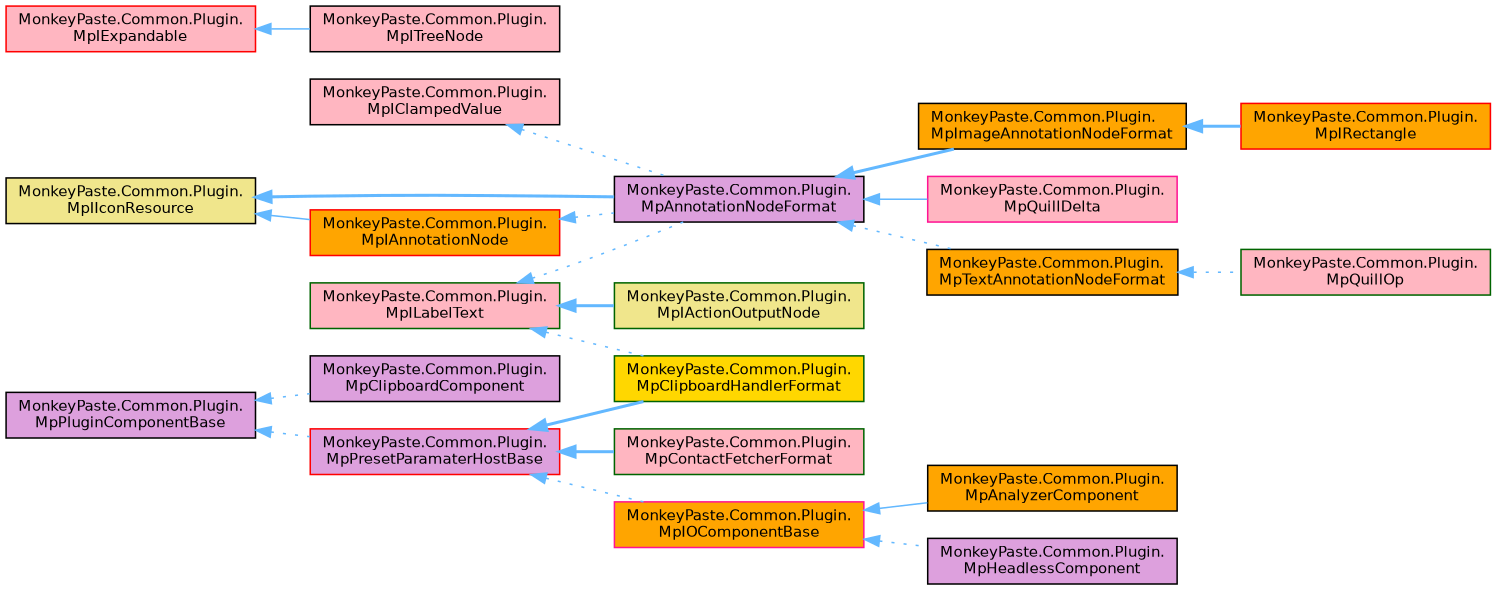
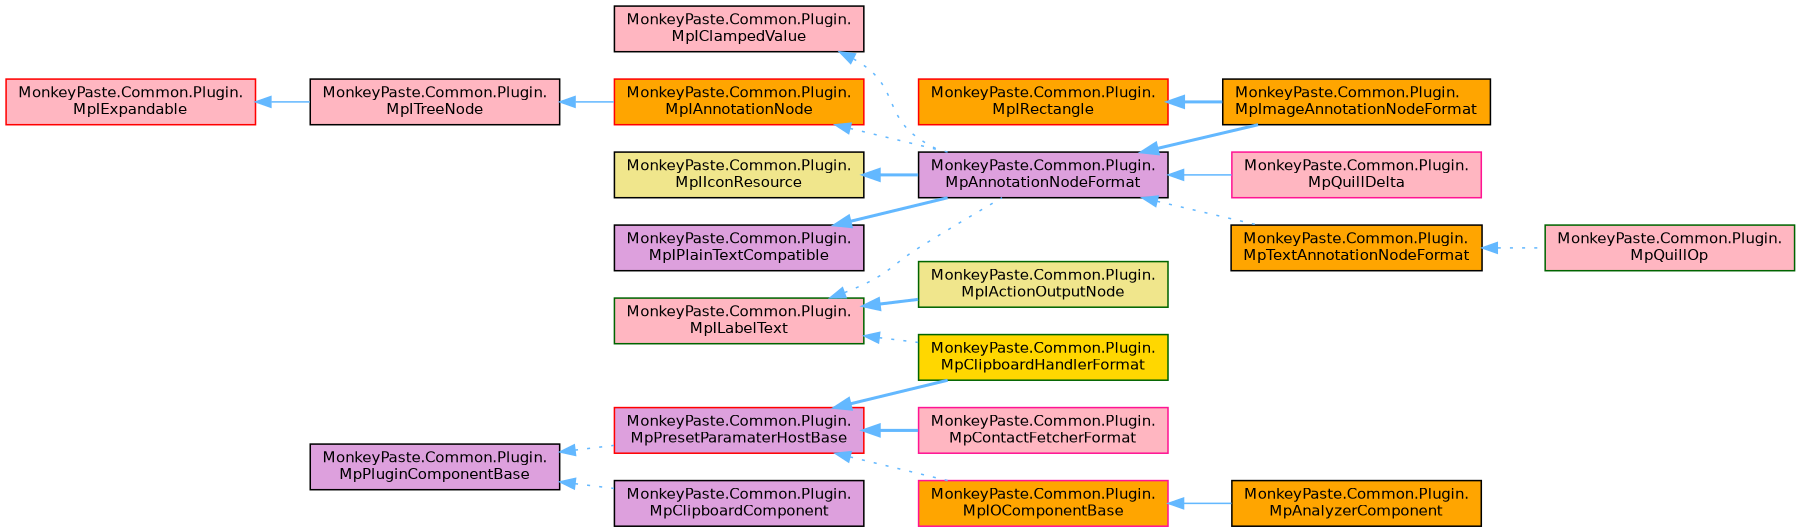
  digraph {
    rankdir=LR
    node [color=black fillcolor=lightpink fontname=Helvetica fontsize=10 shape=box style=filled]
    edge [color=steelblue1 dir=back fontname=Helvetica fontsize=10 labelfontname=Helvetica labelfontsize=10 style=dotted]
    n1 [height=0.2 label="MonkeyPaste.Common.Plugin.\lMpIClampedValue" width=0.4]
    n2 [fillcolor=plum height=0.2 label="MonkeyPaste.Common.Plugin.\lMpAnnotationNodeFormat" width=0.4]
    n3 [fillcolor=orange height=0.2 label="MonkeyPaste.Common.Plugin.\lMpImageAnnotationNodeFormat" width=0.4]
    n4 [color=deeppink height=0.2 label="MonkeyPaste.Common.Plugin.\lMpQuillDelta" width=0.4]
    n5 [fillcolor=orange height=0.2 label="MonkeyPaste.Common.Plugin.\lMpTextAnnotationNodeFormat" width=0.4]
    n6 [color=darkgreen height=0.2 label="MonkeyPaste.Common.Plugin.\lMpQuillOp" width=0.4]
    n7 [color=red height=0.2 label="MonkeyPaste.Common.Plugin.\lMpIExpandable" width=0.4]
    n8 [height=0.2 label="MonkeyPaste.Common.Plugin.\lMpITreeNode" width=0.4]
    n9 [color=red fillcolor=orange height=0.2 label="MonkeyPaste.Common.Plugin.\lMpIAnnotationNode" width=0.4]
    n10 [fillcolor=khaki height=0.2 label="MonkeyPaste.Common.Plugin.\lMpIIconResource" width=0.4]
    n11 [color=darkgreen height=0.2 label="MonkeyPaste.Common.Plugin.\lMpILabelText" width=0.4]
    n12 [color=darkgreen fillcolor=gold height=0.2 label="MonkeyPaste.Common.Plugin.\lMpClipboardHandlerFormat" width=0.4]
    n13 [color=darkgreen fillcolor=khaki height=0.2 label="MonkeyPaste.Common.Plugin.\lMpIActionOutputNode" width=0.4]
+   n14 [fillcolor=plum height=0.2 label="MonkeyPaste.Common.Plugin.\lMpIPlainTextCompatible" width=0.4]
    n15 [color=red fillcolor=orange height=0.2 label="MonkeyPaste.Common.Plugin.\lMpIRectangle" width=0.4]
    n16 [fillcolor=plum height=0.2 label="MonkeyPaste.Common.Plugin.\lMpPluginComponentBase" width=0.4]
    n17 [fillcolor=plum height=0.2 label="MonkeyPaste.Common.Plugin.\lMpClipboardComponent" width=0.4]
    n18 [color=red fillcolor=plum height=0.2 label="MonkeyPaste.Common.Plugin.\lMpPresetParamaterHostBase" width=0.4]
-   n19 [color=darkgreen height=0.2 label="MonkeyPaste.Common.Plugin.\lMpContactFetcherFormat" width=0.4]
+   n19 [color=deeppink height=0.2 label="MonkeyPaste.Common.Plugin.\lMpContactFetcherFormat" width=0.4]
    n20 [color=deeppink fillcolor=orange height=0.2 label="MonkeyPaste.Common.Plugin.\lMpIOComponentBase" width=0.4]
    n21 [fillcolor=orange height=0.2 label="MonkeyPaste.Common.Plugin.\lMpAnalyzerComponent" width=0.4]
-   n22 [fillcolor=plum height=0.2 label="MonkeyPaste.Common.Plugin.\lMpHeadlessComponent" width=0.4]
    n1 -> n2
    n2 -> n3 [style=bold]
    n2 -> n4 [style=solid]
    n2 -> n5
    n5 -> n6
    n7 -> n8 [style=solid]
-   n10 -> n9 [style=solid]
+   n8 -> n9 [style=solid]
    n9 -> n2
    n10 -> n2 [style=bold]
    n11 -> n2
    n11 -> n12
    n11 -> n13 [style=bold]
-   n3 -> n15 [style=bold]
+   n14 -> n2 [style=bold]
+   n15 -> n3 [style=bold]
    n16 -> n17
    n16 -> n18
    n18 -> n12 [style=bold]
    n18 -> n19 [style=bold]
    n18 -> n20
    n20 -> n21 [style=solid]
-   n20 -> n22
  }
